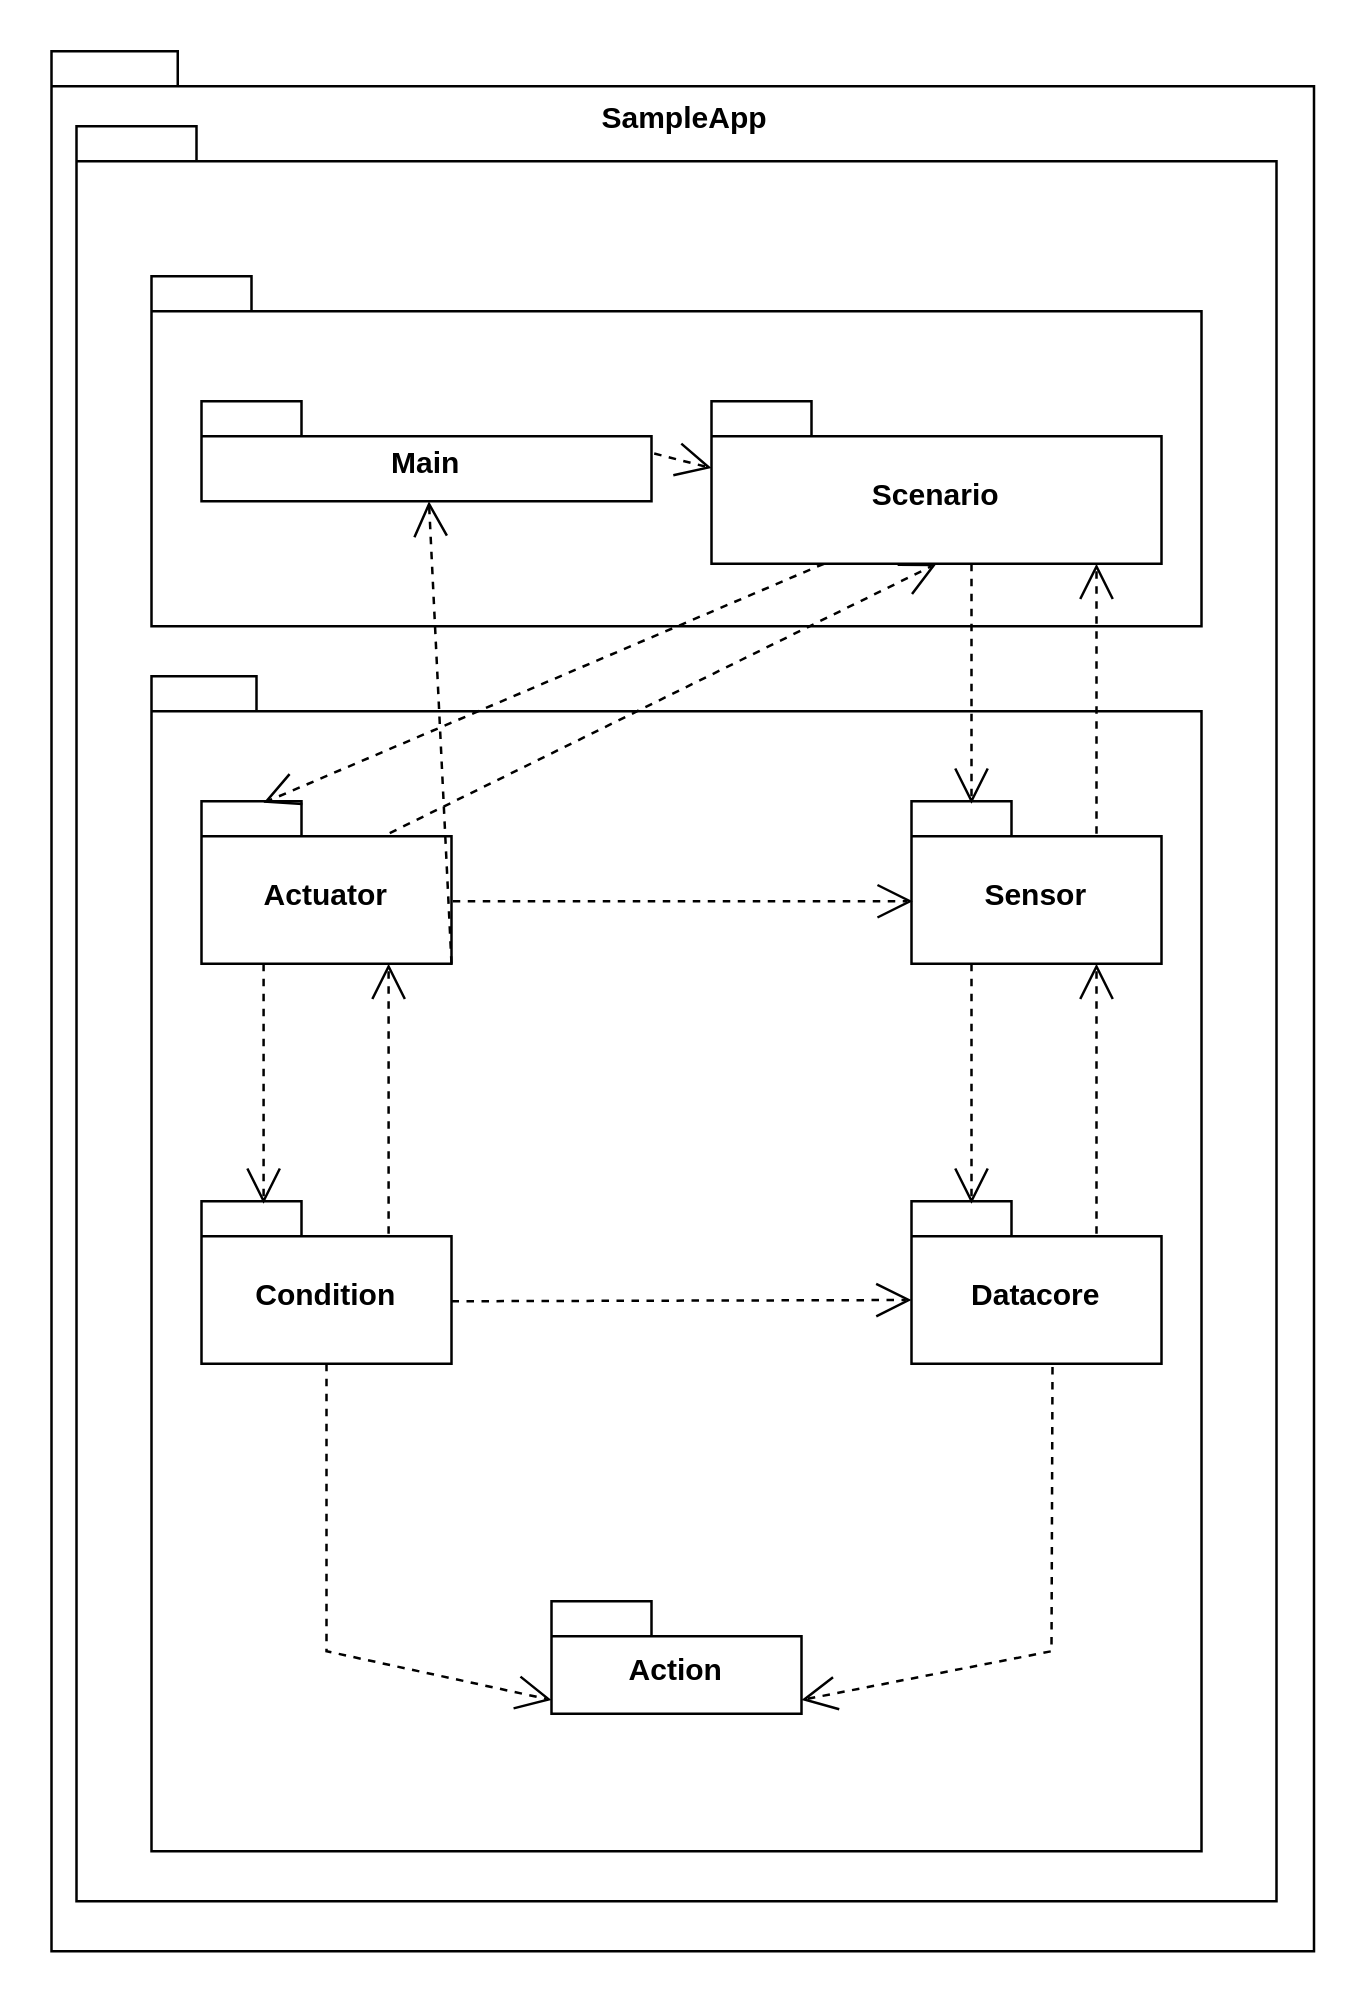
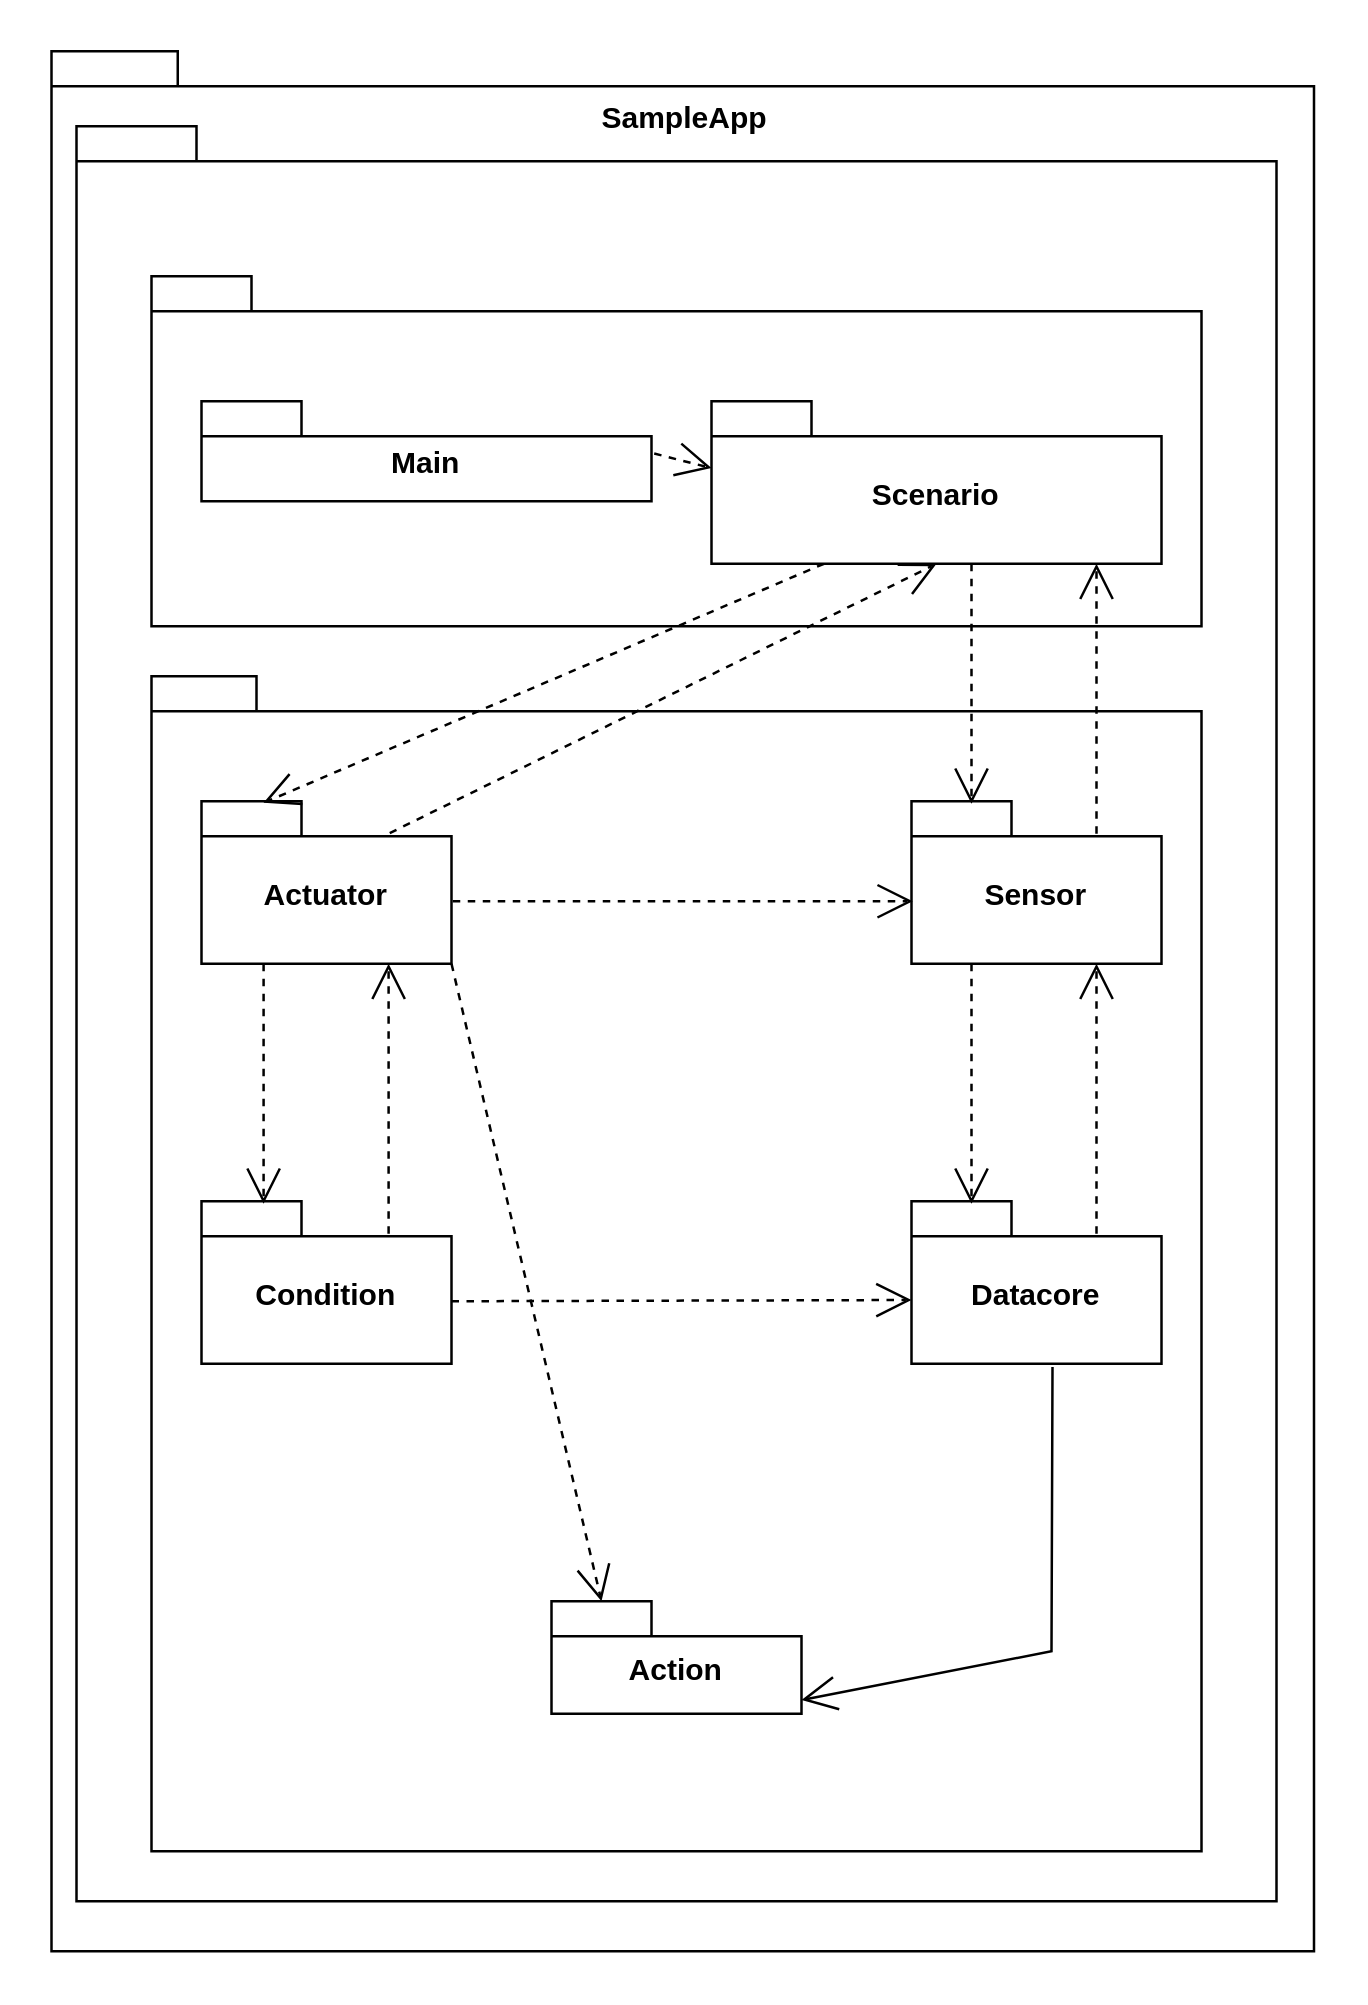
  <mxCell id="0" />
  <mxCell id="1" parent="0" />
  <mxCell id="2" value="" style="shape=folder;fontStyle=1;spacingTop=10;tabWidth=40;tabHeight=14;tabPosition=left;html=1;whiteSpace=wrap;" vertex="1" parent="1"><mxGeometry x="20" y="20" width="505" height="760" as="geometry" /></mxCell>
  <mxCell id="3" value="" style="shape=folder;fontStyle=1;spacingTop=10;tabWidth=40;tabHeight=14;tabPosition=left;html=1;whiteSpace=wrap;" vertex="1" parent="1"><mxGeometry x="30" y="50" width="480" height="710" as="geometry" /></mxCell>
  <mxCell id="4" value="SampleApp" style="text;align=center;fontStyle=1;verticalAlign=middle;spacingLeft=3;spacingRight=3;strokeColor=none;rotatable=0;points=[[0,0.5],[1,0.5]];portConstraint=eastwest;html=1;" vertex="1" parent="1"><mxGeometry x="232.5" y="34" width="80" height="26" as="geometry" /></mxCell>
  <mxCell id="5" value="" style="shape=folder;fontStyle=1;spacingTop=10;tabWidth=40;tabHeight=14;tabPosition=left;html=1;whiteSpace=wrap;" vertex="1" parent="1"><mxGeometry x="60" y="110" width="420" height="140" as="geometry" /></mxCell>
  <mxCell id="6" value="Main" style="shape=folder;fontStyle=1;spacingTop=10;tabWidth=40;tabHeight=14;tabPosition=left;html=1;whiteSpace=wrap;" vertex="1" parent="1"><mxGeometry x="80" y="160" width="180" height="40" as="geometry" /></mxCell>
  <mxCell id="7" value="" style="shape=folder;fontStyle=1;spacingTop=10;tabWidth=40;tabHeight=14;tabPosition=left;html=1;whiteSpace=wrap;" vertex="1" parent="1"><mxGeometry x="60" y="270" width="420" height="470" as="geometry" /></mxCell>
  <mxCell id="8" value="Actuator" style="shape=folder;fontStyle=1;spacingTop=10;tabWidth=40;tabHeight=14;tabPosition=left;html=1;whiteSpace=wrap;" vertex="1" parent="1"><mxGeometry x="80" y="320" width="100" height="65" as="geometry" /></mxCell>
  <mxCell id="9" value="Sensor" style="shape=folder;fontStyle=1;spacingTop=10;tabWidth=40;tabHeight=14;tabPosition=left;html=1;whiteSpace=wrap;" vertex="1" parent="1"><mxGeometry x="364" y="320" width="100" height="65" as="geometry" /></mxCell>
  <mxCell id="10" value="Condition" style="shape=folder;fontStyle=1;spacingTop=10;tabWidth=40;tabHeight=14;tabPosition=left;html=1;whiteSpace=wrap;" vertex="1" parent="1"><mxGeometry x="80" y="480" width="100" height="65" as="geometry" /></mxCell>
  <mxCell id="11" value="Datacore" style="shape=folder;fontStyle=1;spacingTop=10;tabWidth=40;tabHeight=14;tabPosition=left;html=1;whiteSpace=wrap;" vertex="1" parent="1"><mxGeometry x="364" y="480" width="100" height="65" as="geometry" /></mxCell>
  <mxCell id="12" value="Action" style="shape=folder;fontStyle=1;spacingTop=10;tabWidth=40;tabHeight=14;tabPosition=left;html=1;whiteSpace=wrap;" vertex="1" parent="1"><mxGeometry x="220" y="640" width="100" height="45" as="geometry" /></mxCell>
  <mxCell id="13" value="" style="endArrow=open;endSize=12;dashed=1;html=1;rounded=0;entryX=0.248;entryY=0.01;entryDx=0;entryDy=0;entryPerimeter=0;exitX=0.25;exitY=1;exitDx=0;exitDy=0;exitPerimeter=0;" edge="1" parent="1" source="26" target="8"><mxGeometry width="160" relative="1" as="geometry"><mxPoint x="105" y="220" as="sourcePoint" /><mxPoint x="290" y="270" as="targetPoint" /></mxGeometry></mxCell>
  <mxCell id="14" value="" style="endArrow=open;endSize=12;dashed=1;html=1;rounded=0;entryX=0.5;entryY=1;entryDx=0;entryDy=0;entryPerimeter=0;exitX=0.753;exitY=0.196;exitDx=0;exitDy=0;exitPerimeter=0;" edge="1" parent="1" source="8" target="26"><mxGeometry width="160" relative="1" as="geometry"><mxPoint x="160" y="320" as="sourcePoint" /><mxPoint x="320" y="320" as="targetPoint" /></mxGeometry></mxCell>
  <mxCell id="15" value="" style="endArrow=open;endSize=12;dashed=1;html=1;rounded=0;exitX=0.25;exitY=1;exitDx=0;exitDy=0;exitPerimeter=0;entryX=0.248;entryY=0.01;entryDx=0;entryDy=0;entryPerimeter=0;" edge="1" parent="1"><mxGeometry width="160" relative="1" as="geometry"><mxPoint x="388" y="225" as="sourcePoint" /><mxPoint x="388" y="321" as="targetPoint" /></mxGeometry></mxCell>
  <mxCell id="16" value="" style="endArrow=open;endSize=12;dashed=1;html=1;rounded=0;entryX=0.75;entryY=1;entryDx=0;entryDy=0;entryPerimeter=0;exitX=0.753;exitY=0.196;exitDx=0;exitDy=0;exitPerimeter=0;" edge="1" parent="1"><mxGeometry width="160" relative="1" as="geometry"><mxPoint x="438" y="333" as="sourcePoint" /><mxPoint x="438" y="225" as="targetPoint" /></mxGeometry></mxCell>
  <mxCell id="17" value="" style="endArrow=open;endSize=12;dashed=1;html=1;rounded=0;exitX=0.25;exitY=1;exitDx=0;exitDy=0;exitPerimeter=0;entryX=0.248;entryY=0.01;entryDx=0;entryDy=0;entryPerimeter=0;" edge="1" parent="1"><mxGeometry width="160" relative="1" as="geometry"><mxPoint x="388" y="385" as="sourcePoint" /><mxPoint x="388" y="481" as="targetPoint" /></mxGeometry></mxCell>
  <mxCell id="18" value="" style="endArrow=open;endSize=12;dashed=1;html=1;rounded=0;entryX=0.75;entryY=1;entryDx=0;entryDy=0;entryPerimeter=0;exitX=0.753;exitY=0.196;exitDx=0;exitDy=0;exitPerimeter=0;" edge="1" parent="1"><mxGeometry width="160" relative="1" as="geometry"><mxPoint x="438" y="493" as="sourcePoint" /><mxPoint x="438" y="385" as="targetPoint" /></mxGeometry></mxCell>
  <mxCell id="19" value="" style="endArrow=open;endSize=12;dashed=1;html=1;rounded=0;exitX=0.25;exitY=1;exitDx=0;exitDy=0;exitPerimeter=0;entryX=0.248;entryY=0.01;entryDx=0;entryDy=0;entryPerimeter=0;" edge="1" parent="1"><mxGeometry width="160" relative="1" as="geometry"><mxPoint x="104.84" y="385" as="sourcePoint" /><mxPoint x="104.84" y="481" as="targetPoint" /></mxGeometry></mxCell>
  <mxCell id="20" value="" style="endArrow=open;endSize=12;dashed=1;html=1;rounded=0;entryX=0.75;entryY=1;entryDx=0;entryDy=0;entryPerimeter=0;exitX=0.753;exitY=0.196;exitDx=0;exitDy=0;exitPerimeter=0;" edge="1" parent="1"><mxGeometry width="160" relative="1" as="geometry"><mxPoint x="154.84" y="493" as="sourcePoint" /><mxPoint x="154.84" y="385" as="targetPoint" /></mxGeometry></mxCell>
- <mxCell id="21" value="" style="endArrow=open;endSize=12;dashed=1;html=1;rounded=0;entryX=0;entryY=0;entryDx=0;entryDy=39.5;entryPerimeter=0;exitX=0.5;exitY=1;exitDx=0;exitDy=0;exitPerimeter=0;" edge="1" parent="1" source="10" target="12"><mxGeometry width="160" relative="1" as="geometry"><mxPoint x="70" y="630" as="sourcePoint" /><mxPoint x="230" y="630" as="targetPoint" /><Array as="points"><mxPoint x="130" y="660" /></Array></mxGeometry></mxCell>
- <mxCell id="22" value="" style="endArrow=open;endSize=12;dashed=1;html=1;rounded=0;exitX=0.564;exitY=1.02;exitDx=0;exitDy=0;exitPerimeter=0;entryX=0;entryY=0;entryDx=100;entryDy=39.5;entryPerimeter=0;" edge="1" parent="1" source="11" target="12"><mxGeometry width="160" relative="1" as="geometry"><mxPoint x="420" y="580" as="sourcePoint" /><mxPoint x="360" y="679.5" as="targetPoint" /><Array as="points"><mxPoint x="420" y="660" /></Array></mxGeometry></mxCell>
+ <mxCell id="22" value="" style="endArrow=open;endSize=12;dashed=0;html=1;rounded=0;exitX=0.564;exitY=1.02;exitDx=0;exitDy=0;exitPerimeter=0;entryX=0;entryY=0;entryDx=100;entryDy=39.5;entryPerimeter=0;" edge="1" parent="1" source="11" target="12"><mxGeometry width="160" relative="1" as="geometry"><mxPoint x="420" y="580" as="sourcePoint" /><mxPoint x="360" y="679.5" as="targetPoint" /><Array as="points"><mxPoint x="420" y="660" /></Array></mxGeometry></mxCell>
  <mxCell id="23" value="" style="endArrow=open;endSize=12;dashed=1;html=1;rounded=0;entryX=0;entryY=0;entryDx=0;entryDy=39.5;entryPerimeter=0;" edge="1" parent="1" target="11"><mxGeometry width="160" relative="1" as="geometry"><mxPoint x="180" y="520" as="sourcePoint" /><mxPoint x="340" y="520" as="targetPoint" /></mxGeometry></mxCell>
  <mxCell id="24" value="" style="endArrow=open;endSize=12;dashed=1;html=1;rounded=0;entryX=0;entryY=0;entryDx=0;entryDy=39.5;entryPerimeter=0;" edge="1" parent="1"><mxGeometry width="160" relative="1" as="geometry"><mxPoint x="180.5" y="360" as="sourcePoint" /><mxPoint x="364.5" y="360" as="targetPoint" /></mxGeometry></mxCell>
- <mxCell id="25" value="" style="endArrow=open;endSize=12;dashed=1;html=1;rounded=0;exitX=0;exitY=0;exitDx=100;exitDy=65;exitPerimeter=0;" edge="1" parent="1" source="8" target="6"><mxGeometry width="160" relative="1" as="geometry"><mxPoint x="190" y="530" as="sourcePoint" /><mxPoint x="374" y="530" as="targetPoint" /></mxGeometry></mxCell>
+ <mxCell id="25" value="" style="endArrow=open;endSize=12;dashed=1;html=1;rounded=0;entryX=0;entryY=0;entryDx=20;entryDy=0;entryPerimeter=0;exitX=0;exitY=0;exitDx=100;exitDy=65;exitPerimeter=0;" edge="1" parent="1" source="8" target="12"><mxGeometry width="160" relative="1" as="geometry"><mxPoint x="190" y="530" as="sourcePoint" /><mxPoint x="374" y="530" as="targetPoint" /></mxGeometry></mxCell>
  <mxCell id="26" value="Scenario" style="shape=folder;fontStyle=1;spacingTop=10;tabWidth=40;tabHeight=14;tabPosition=left;html=1;whiteSpace=wrap;" vertex="1" parent="1"><mxGeometry x="284" y="160" width="180" height="65" as="geometry" /></mxCell>
  <mxCell id="27" value="" style="endArrow=open;endSize=12;dashed=1;html=1;rounded=0;entryX=0;entryY=0;entryDx=0;entryDy=26.75;entryPerimeter=0;exitX=1.006;exitY=0.523;exitDx=0;exitDy=0;exitPerimeter=0;" edge="1" parent="1" source="6" target="26"><mxGeometry width="160" relative="1" as="geometry"><mxPoint x="165" y="343" as="sourcePoint" /><mxPoint x="180" y="235" as="targetPoint" /></mxGeometry></mxCell>
